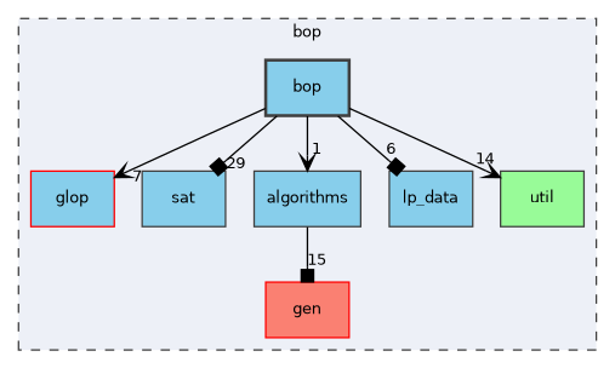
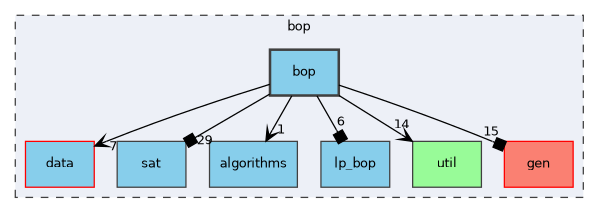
  digraph {
    compound=true
    node [color=grey25 fillcolor=skyblue fontname=Helvetica fontsize=10 shape=box style="filled,"]
    edge [arrowhead=vee fontname=Helvetica fontsize=10 labeldistance=1.5 labelfontname=Helvetica labelfontsize=10]
-   n1 [color=red label=glop]
+   n1 [color=red label=data]
    n2 [label=sat]
    n3 [label=algorithms]
-   n4 [label=lp_data]
+   n4 [label=lp_bop]
    n5 [fillcolor=palegreen label=util]
    n6 [color=red fillcolor=salmon label=gen]
    n7 [label=bop style="filled,bold,"]
    subgraph cluster_1 {
      bgcolor="#edf0f7"
      fontname=Helvetica
      fontsize=10
      label=bop
      pencolor=grey25
      style="filled,dashed,"
      n1
      n2
      n3
      n4
      n5
      n6
      n7
    }
    n7 -> n1 [headlabel=7]
    n7 -> n2 [arrowhead=box headlabel=29]
    n7 -> n3 [headlabel=1]
    n7 -> n4 [arrowhead=box headlabel=6]
    n7 -> n5 [headlabel=14]
-   n3 -> n6 [arrowhead=box headlabel=15]
+   n7 -> n6 [arrowhead=box headlabel=15]
  }
